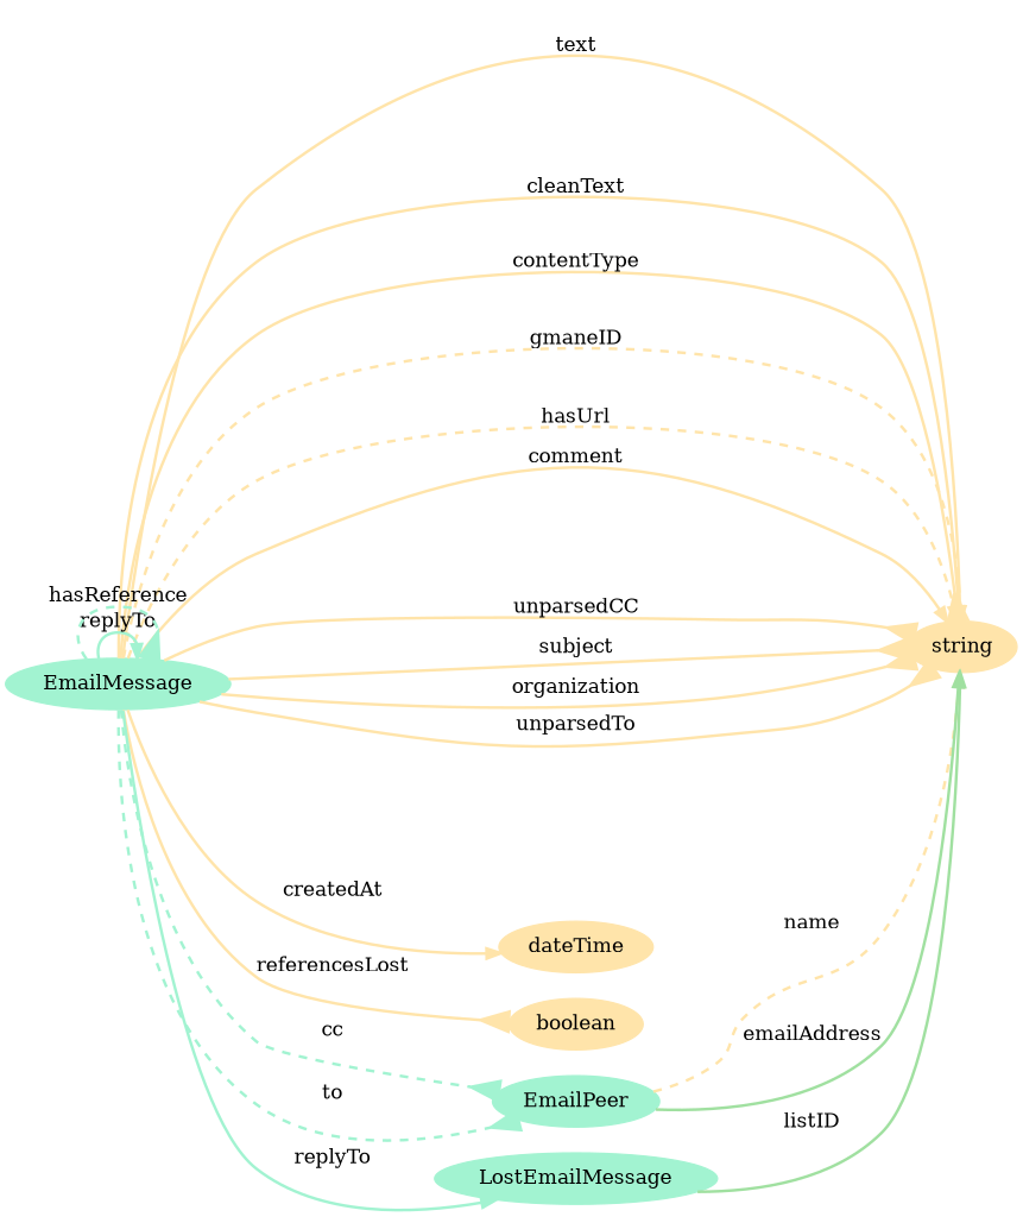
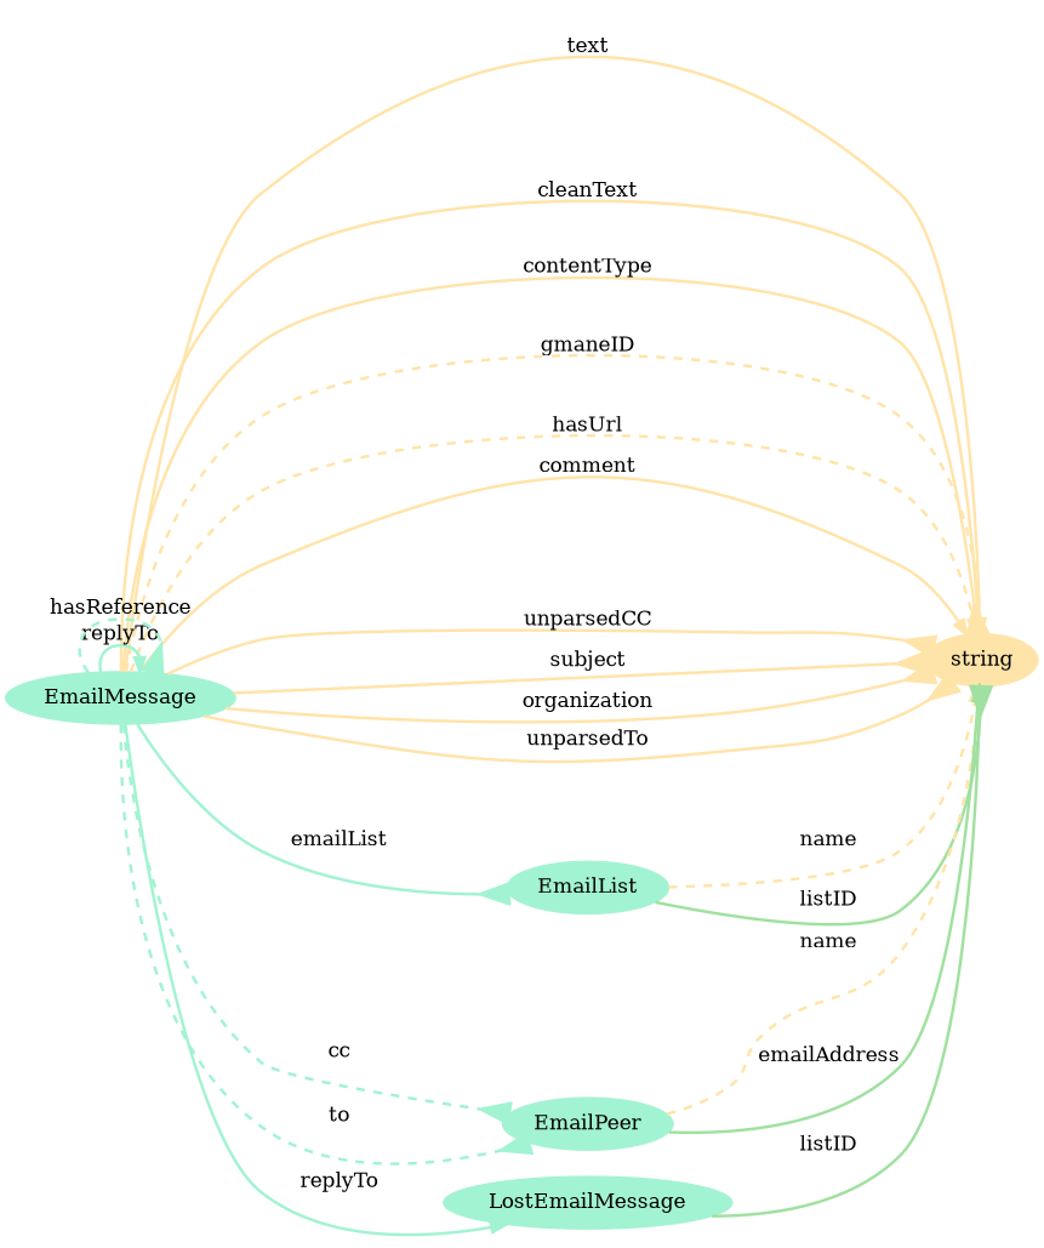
  digraph {
    rankdir=LR
    node [color="#A2F3D1" style=filled]
    edge [color="#FFE4AA" penwidth=2]
    n1 [color="#FFE4AA" label=string]
+   EmailList
    EmailMessage
-   n4 [color="#FFE4AA" label=dateTime]
-   n5 [color="#FFE4AA" label=boolean]
    n6 [label=EmailPeer]
    n7 [label=LostEmailMessage]
+   EmailList -> n1 [label=name style=dashed]
+   EmailList -> n1 [arrowhead=inv arrowsize=2.0 color="#A0E0A0" label=listID]
    EmailMessage -> n1 [label=text]
    EmailMessage -> n1 [label=cleanText]
    EmailMessage -> n1 [arrowhead=inv arrowsize=2.0 label=contentType]
    EmailMessage -> n1 [label=gmaneID style=dashed]
    EmailMessage -> n1 [label=hasUrl style=dashed]
    EmailMessage -> n1 [label=comment]
    EmailMessage -> n1 [arrowhead=inv arrowsize=2.0 label=unparsedCC]
    EmailMessage -> n1 [arrowhead=inv arrowsize=2.0 label=subject]
    EmailMessage -> n1 [arrowhead=inv arrowsize=2.0 label=organization]
    EmailMessage -> n1 [arrowhead=inv arrowsize=2.0 label=unparsedTo]
+   EmailMessage -> EmailList [arrowhead=inv arrowsize=2.0 color="#A2F3D1" label=emailList]
    EmailMessage -> EmailMessage [color="#A2F3D1" label=replyTo]
    EmailMessage -> EmailMessage [arrowhead=inv arrowsize=2.0 color="#A2F3D1" label=hasReference style=dashed]
-   EmailMessage -> n4 [label=createdAt]
-   EmailMessage -> n5 [arrowhead=inv arrowsize=2.0 label=referencesLost]
    EmailMessage -> n6 [arrowhead=inv arrowsize=2.0 color="#A2F3D1" label=cc style=dashed]
    EmailMessage -> n6 [arrowhead=inv arrowsize=2.0 color="#A2F3D1" label=to style=dashed]
    EmailMessage -> n7 [color="#A2F3D1" label=replyTo]
    n6 -> n1 [label=name style=dashed]
    n6 -> n1 [color="#A0E0A0" label=emailAddress]
    n7 -> n1 [color="#A0E0A0" label=listID]
  }
